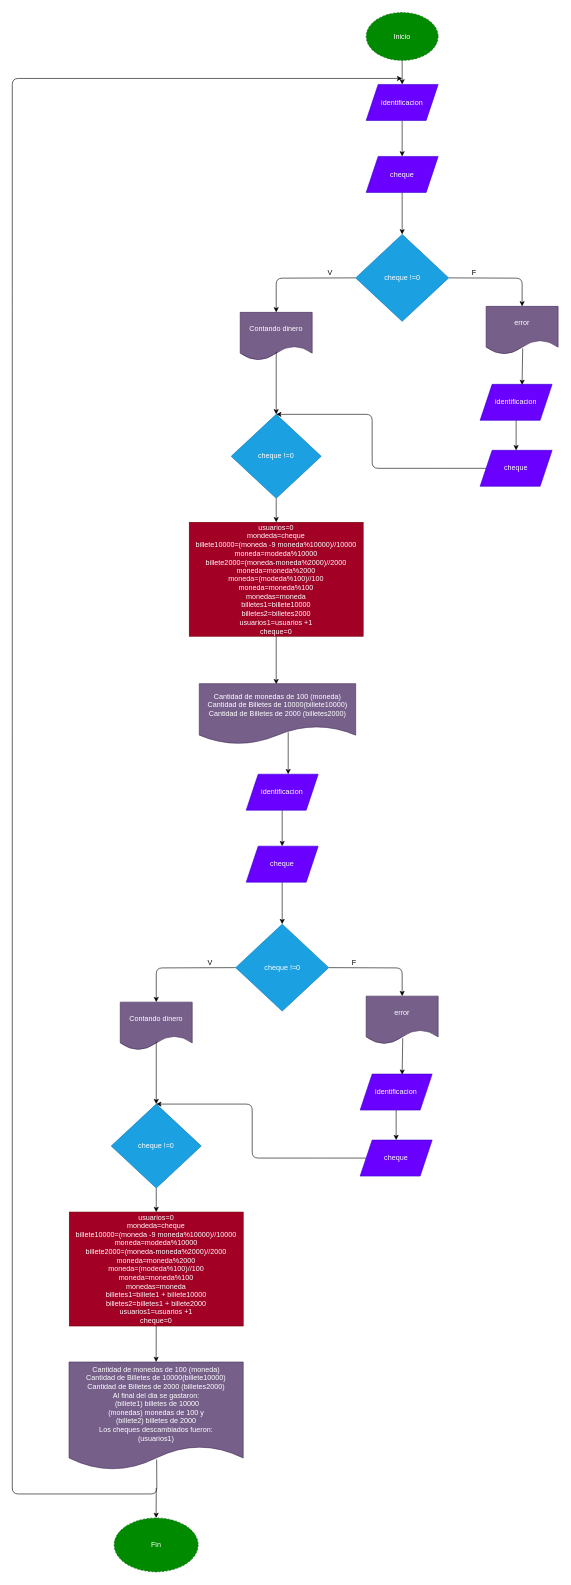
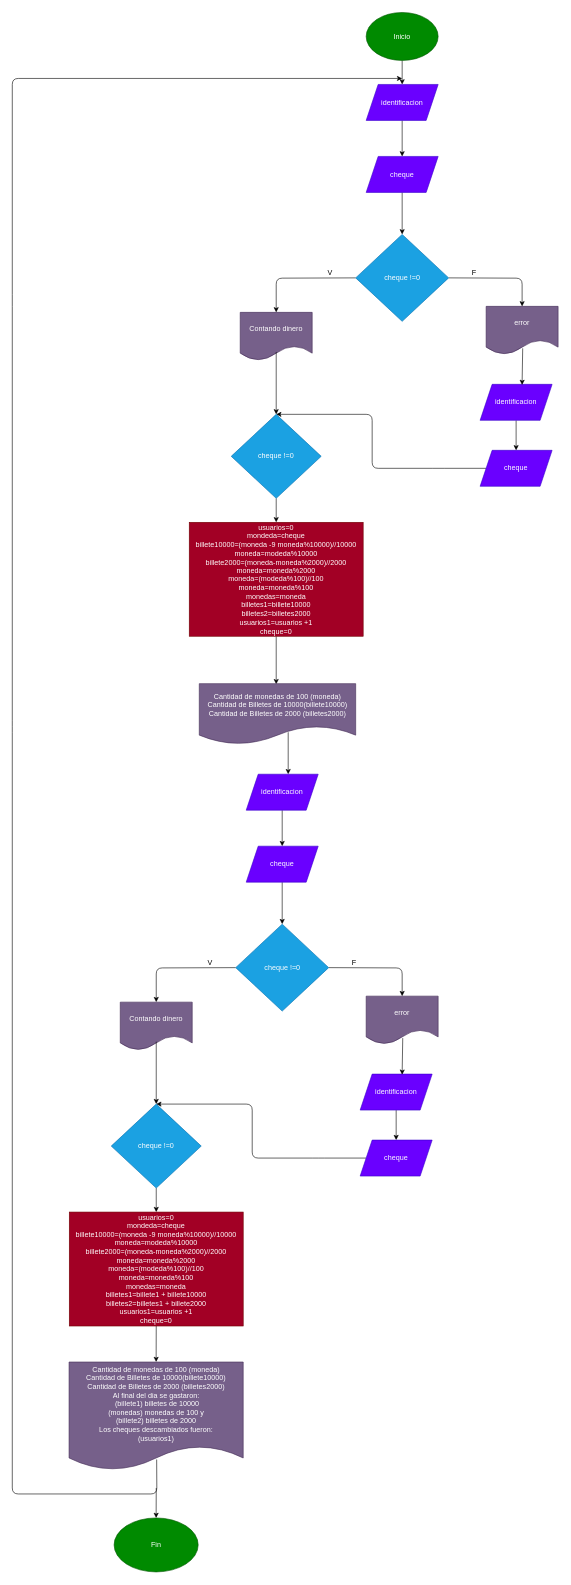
  <mxCell id="0" />
  <mxCell id="1" parent="0" />
  <mxCell id="2" style="edgeStyle=none;html=1;exitX=0.5;exitY=1;exitDx=0;exitDy=0;entryX=0.5;entryY=0;entryDx=0;entryDy=0;" parent="1" source="3" target="5" edge="1"><mxGeometry relative="1" as="geometry" /></mxCell>
- <mxCell id="3" value="Inicio" style="ellipse;whiteSpace=wrap;html=1;fillColor=#008a00;fontColor=#ffffff;strokeColor=#005700;dashed=1;" parent="1" vertex="1"><mxGeometry x="610" y="20" width="120" height="80" as="geometry" /></mxCell>
+ <mxCell id="3" value="Inicio" style="ellipse;whiteSpace=wrap;html=1;fillColor=#008a00;fontColor=#ffffff;strokeColor=#005700;" parent="1" vertex="1"><mxGeometry x="610" y="20" width="120" height="80" as="geometry" /></mxCell>
  <mxCell id="4" style="edgeStyle=none;html=1;exitX=0.5;exitY=1;exitDx=0;exitDy=0;" parent="1" source="5" edge="1"><mxGeometry relative="1" as="geometry"><mxPoint x="670" y="260" as="targetPoint" /></mxGeometry></mxCell>
  <mxCell id="5" value="identificacion" style="shape=parallelogram;perimeter=parallelogramPerimeter;whiteSpace=wrap;html=1;fixedSize=1;fillColor=#6a00ff;fontColor=#ffffff;strokeColor=#3700CC;" parent="1" vertex="1"><mxGeometry x="610" y="140" width="120" height="60" as="geometry" /></mxCell>
  <mxCell id="6" value="error" style="shape=document;whiteSpace=wrap;html=1;boundedLbl=1;fillColor=#76608a;fontColor=#ffffff;strokeColor=#432D57;" parent="1" vertex="1"><mxGeometry x="810" y="510" width="120" height="80" as="geometry" /></mxCell>
  <mxCell id="7" style="edgeStyle=none;html=1;exitX=0.5;exitY=1;exitDx=0;exitDy=0;entryX=0.5;entryY=0;entryDx=0;entryDy=0;" parent="1" source="8" target="19" edge="1"><mxGeometry relative="1" as="geometry" /></mxCell>
  <mxCell id="8" value="identificacion" style="shape=parallelogram;perimeter=parallelogramPerimeter;whiteSpace=wrap;html=1;fixedSize=1;fillColor=#6a00ff;fontColor=#ffffff;strokeColor=#3700CC;" parent="1" vertex="1"><mxGeometry x="800" y="640" width="120" height="60" as="geometry" /></mxCell>
  <mxCell id="9" value="" style="endArrow=classic;html=1;entryX=0.583;entryY=0.017;entryDx=0;entryDy=0;entryPerimeter=0;exitX=0.508;exitY=0.875;exitDx=0;exitDy=0;exitPerimeter=0;" parent="1" source="6" target="8" edge="1"><mxGeometry width="50" height="50" relative="1" as="geometry"><mxPoint x="710" y="550" as="sourcePoint" /><mxPoint x="760" y="500" as="targetPoint" /></mxGeometry></mxCell>
  <mxCell id="10" style="edgeStyle=none;html=1;exitX=0.5;exitY=1;exitDx=0;exitDy=0;entryX=0.5;entryY=0;entryDx=0;entryDy=0;" parent="1" source="11" target="14" edge="1"><mxGeometry relative="1" as="geometry" /></mxCell>
  <mxCell id="11" value="cheque" style="shape=parallelogram;perimeter=parallelogramPerimeter;whiteSpace=wrap;html=1;fixedSize=1;fillColor=#6a00ff;fontColor=#ffffff;strokeColor=#3700CC;" parent="1" vertex="1"><mxGeometry x="610" y="260" width="120" height="60" as="geometry" /></mxCell>
  <mxCell id="12" style="edgeStyle=none;html=1;exitX=0;exitY=0.5;exitDx=0;exitDy=0;" parent="1" source="14" edge="1"><mxGeometry relative="1" as="geometry"><mxPoint x="460" y="520" as="targetPoint" /><Array as="points"><mxPoint x="460" y="463" /></Array></mxGeometry></mxCell>
  <mxCell id="13" style="edgeStyle=none;html=1;exitX=1;exitY=0.5;exitDx=0;exitDy=0;" parent="1" source="14" edge="1"><mxGeometry relative="1" as="geometry"><mxPoint x="870" y="510" as="targetPoint" /><Array as="points"><mxPoint x="870" y="463" /></Array></mxGeometry></mxCell>
  <mxCell id="14" value="cheque !=0" style="rhombus;whiteSpace=wrap;html=1;fillColor=#1ba1e2;fontColor=#ffffff;strokeColor=#006EAF;" parent="1" vertex="1"><mxGeometry x="592.5" y="390" width="155" height="145" as="geometry" /></mxCell>
  <mxCell id="15" value="Contando dinero" style="shape=document;whiteSpace=wrap;html=1;boundedLbl=1;fillColor=#76608a;fontColor=#ffffff;strokeColor=#432D57;" parent="1" vertex="1"><mxGeometry x="400" y="520" width="120" height="80" as="geometry" /></mxCell>
  <mxCell id="16" value="V" style="text;html=1;strokeColor=none;fillColor=none;align=center;verticalAlign=middle;whiteSpace=wrap;rounded=0;" parent="1" vertex="1"><mxGeometry x="520" y="440" width="60" height="30" as="geometry" /></mxCell>
  <mxCell id="17" value="F" style="text;html=1;strokeColor=none;fillColor=none;align=center;verticalAlign=middle;whiteSpace=wrap;rounded=0;" parent="1" vertex="1"><mxGeometry x="760" y="440" width="60" height="30" as="geometry" /></mxCell>
  <mxCell id="18" style="edgeStyle=none;html=1;exitX=0;exitY=0.5;exitDx=0;exitDy=0;entryX=0.5;entryY=0;entryDx=0;entryDy=0;" parent="1" source="19" target="22" edge="1"><mxGeometry relative="1" as="geometry"><mxPoint x="560" y="500" as="targetPoint" /><Array as="points"><mxPoint x="730" y="780" /><mxPoint x="620" y="780" /><mxPoint x="620" y="690" /></Array></mxGeometry></mxCell>
  <mxCell id="19" value="cheque" style="shape=parallelogram;perimeter=parallelogramPerimeter;whiteSpace=wrap;html=1;fixedSize=1;fillColor=#6a00ff;fontColor=#ffffff;strokeColor=#3700CC;" parent="1" vertex="1"><mxGeometry x="800" y="750" width="120" height="60" as="geometry" /></mxCell>
  <mxCell id="20" value="" style="endArrow=classic;html=1;exitX=0.5;exitY=0.825;exitDx=0;exitDy=0;exitPerimeter=0;" parent="1" source="15" edge="1"><mxGeometry width="50" height="50" relative="1" as="geometry"><mxPoint x="460" y="650" as="sourcePoint" /><mxPoint x="460" y="690" as="targetPoint" /></mxGeometry></mxCell>
  <mxCell id="21" style="edgeStyle=none;html=1;exitX=0.5;exitY=1;exitDx=0;exitDy=0;entryX=0.5;entryY=0;entryDx=0;entryDy=0;" parent="1" source="22" target="24" edge="1"><mxGeometry relative="1" as="geometry" /></mxCell>
  <mxCell id="22" value="cheque !=0" style="rhombus;whiteSpace=wrap;html=1;fillColor=#1ba1e2;fontColor=#ffffff;strokeColor=#006EAF;" parent="1" vertex="1"><mxGeometry x="385" y="690" width="150" height="140" as="geometry" /></mxCell>
  <mxCell id="23" style="edgeStyle=none;html=1;exitX=0.5;exitY=1;exitDx=0;exitDy=0;" parent="1" source="24" edge="1"><mxGeometry relative="1" as="geometry"><mxPoint x="460" y="1140" as="targetPoint" /></mxGeometry></mxCell>
  <mxCell id="24" value="usuarios=0&lt;br&gt;mondeda=cheque&lt;br&gt;billete10000=(moneda -9 moneda%10000)//10000&lt;br&gt;moneda=modeda%10000&lt;br&gt;billete2000=(moneda-moneda%2000)//2000&lt;br&gt;moneda=moneda%2000&lt;br&gt;moneda=(modeda%100)//100&lt;br&gt;moneda=moneda%100&lt;br&gt;monedas=moneda&lt;br&gt;billetes1=billete10000&lt;br&gt;billetes2=billetes2000&lt;br&gt;usuarios1=usuarios +1&lt;br&gt;cheque=0" style="rounded=0;whiteSpace=wrap;html=1;fillColor=#a20025;fontColor=#ffffff;strokeColor=#6F0000;" parent="1" vertex="1"><mxGeometry x="315" y="870" width="290" height="190" as="geometry" /></mxCell>
  <mxCell id="25" value="Cantidad de monedas de 100 (moneda)&lt;br&gt;Cantidad de Billetes de 10000(billete10000)&lt;br&gt;Cantidad de Billetes de 2000 (billetes2000)" style="shape=document;whiteSpace=wrap;html=1;boundedLbl=1;fillColor=#76608a;fontColor=#ffffff;strokeColor=#432D57;" parent="1" vertex="1"><mxGeometry x="331.75" y="1139" width="260.75" height="101" as="geometry" /></mxCell>
  <mxCell id="26" value="" style="endArrow=classic;html=1;" parent="1" edge="1"><mxGeometry width="50" height="50" relative="1" as="geometry"><mxPoint x="480" y="1220" as="sourcePoint" /><mxPoint x="480" y="1290" as="targetPoint" /></mxGeometry></mxCell>
  <mxCell id="27" style="edgeStyle=none;html=1;exitX=0.5;exitY=1;exitDx=0;exitDy=0;" parent="1" source="28" edge="1"><mxGeometry relative="1" as="geometry"><mxPoint x="470" y="1410" as="targetPoint" /></mxGeometry></mxCell>
  <mxCell id="28" value="identificacion" style="shape=parallelogram;perimeter=parallelogramPerimeter;whiteSpace=wrap;html=1;fixedSize=1;fillColor=#6a00ff;fontColor=#ffffff;strokeColor=#3700CC;" parent="1" vertex="1"><mxGeometry x="410" y="1290" width="120" height="60" as="geometry" /></mxCell>
  <mxCell id="29" value="error" style="shape=document;whiteSpace=wrap;html=1;boundedLbl=1;fillColor=#76608a;fontColor=#ffffff;strokeColor=#432D57;" parent="1" vertex="1"><mxGeometry x="610" y="1660" width="120" height="80" as="geometry" /></mxCell>
  <mxCell id="30" style="edgeStyle=none;html=1;exitX=0.5;exitY=1;exitDx=0;exitDy=0;entryX=0.5;entryY=0;entryDx=0;entryDy=0;" parent="1" source="31" target="42" edge="1"><mxGeometry relative="1" as="geometry" /></mxCell>
  <mxCell id="31" value="identificacion" style="shape=parallelogram;perimeter=parallelogramPerimeter;whiteSpace=wrap;html=1;fixedSize=1;fillColor=#6a00ff;fontColor=#ffffff;strokeColor=#3700CC;" parent="1" vertex="1"><mxGeometry x="600" y="1790" width="120" height="60" as="geometry" /></mxCell>
  <mxCell id="32" value="" style="endArrow=classic;html=1;entryX=0.583;entryY=0.017;entryDx=0;entryDy=0;entryPerimeter=0;exitX=0.508;exitY=0.875;exitDx=0;exitDy=0;exitPerimeter=0;" parent="1" source="29" target="31" edge="1"><mxGeometry width="50" height="50" relative="1" as="geometry"><mxPoint x="510" y="1700" as="sourcePoint" /><mxPoint x="560" y="1650" as="targetPoint" /></mxGeometry></mxCell>
  <mxCell id="33" style="edgeStyle=none;html=1;exitX=0.5;exitY=1;exitDx=0;exitDy=0;entryX=0.5;entryY=0;entryDx=0;entryDy=0;" parent="1" source="34" target="37" edge="1"><mxGeometry relative="1" as="geometry" /></mxCell>
  <mxCell id="34" value="cheque" style="shape=parallelogram;perimeter=parallelogramPerimeter;whiteSpace=wrap;html=1;fixedSize=1;fillColor=#6a00ff;fontColor=#ffffff;strokeColor=#3700CC;" parent="1" vertex="1"><mxGeometry x="410" y="1410" width="120" height="60" as="geometry" /></mxCell>
  <mxCell id="35" style="edgeStyle=none;html=1;exitX=0;exitY=0.5;exitDx=0;exitDy=0;" parent="1" source="37" edge="1"><mxGeometry relative="1" as="geometry"><mxPoint x="260" y="1670" as="targetPoint" /><Array as="points"><mxPoint x="260" y="1613" /></Array></mxGeometry></mxCell>
  <mxCell id="36" style="edgeStyle=none;html=1;exitX=1;exitY=0.5;exitDx=0;exitDy=0;" parent="1" source="37" edge="1"><mxGeometry relative="1" as="geometry"><mxPoint x="670" y="1660" as="targetPoint" /><Array as="points"><mxPoint x="670" y="1613" /></Array></mxGeometry></mxCell>
  <mxCell id="37" value="cheque !=0" style="rhombus;whiteSpace=wrap;html=1;fillColor=#1ba1e2;fontColor=#ffffff;strokeColor=#006EAF;" parent="1" vertex="1"><mxGeometry x="392.5" y="1540" width="155" height="145" as="geometry" /></mxCell>
  <mxCell id="38" value="Contando dinero" style="shape=document;whiteSpace=wrap;html=1;boundedLbl=1;fillColor=#76608a;fontColor=#ffffff;strokeColor=#432D57;" parent="1" vertex="1"><mxGeometry x="200" y="1670" width="120" height="80" as="geometry" /></mxCell>
  <mxCell id="39" value="V" style="text;html=1;strokeColor=none;fillColor=none;align=center;verticalAlign=middle;whiteSpace=wrap;rounded=0;" parent="1" vertex="1"><mxGeometry x="320" y="1590" width="60" height="30" as="geometry" /></mxCell>
  <mxCell id="40" value="F" style="text;html=1;strokeColor=none;fillColor=none;align=center;verticalAlign=middle;whiteSpace=wrap;rounded=0;" parent="1" vertex="1"><mxGeometry x="560" y="1590" width="60" height="30" as="geometry" /></mxCell>
  <mxCell id="41" style="edgeStyle=none;html=1;exitX=0;exitY=0.5;exitDx=0;exitDy=0;entryX=0.5;entryY=0;entryDx=0;entryDy=0;" parent="1" source="42" target="45" edge="1"><mxGeometry relative="1" as="geometry"><Array as="points"><mxPoint x="530" y="1930" /><mxPoint x="420" y="1930" /><mxPoint x="420" y="1840" /></Array></mxGeometry></mxCell>
  <mxCell id="42" value="cheque" style="shape=parallelogram;perimeter=parallelogramPerimeter;whiteSpace=wrap;html=1;fixedSize=1;fillColor=#6a00ff;fontColor=#ffffff;strokeColor=#3700CC;" parent="1" vertex="1"><mxGeometry x="600" y="1900" width="120" height="60" as="geometry" /></mxCell>
  <mxCell id="43" value="" style="endArrow=classic;html=1;exitX=0.5;exitY=0.825;exitDx=0;exitDy=0;exitPerimeter=0;" parent="1" source="38" edge="1"><mxGeometry width="50" height="50" relative="1" as="geometry"><mxPoint x="260" y="1800" as="sourcePoint" /><mxPoint x="260" y="1840" as="targetPoint" /></mxGeometry></mxCell>
  <mxCell id="44" style="edgeStyle=none;html=1;exitX=0.5;exitY=1;exitDx=0;exitDy=0;entryX=0.5;entryY=0;entryDx=0;entryDy=0;" parent="1" source="45" target="47" edge="1"><mxGeometry relative="1" as="geometry" /></mxCell>
  <mxCell id="45" value="cheque !=0" style="rhombus;whiteSpace=wrap;html=1;fillColor=#1ba1e2;fontColor=#ffffff;strokeColor=#006EAF;" parent="1" vertex="1"><mxGeometry x="185" y="1840" width="150" height="140" as="geometry" /></mxCell>
  <mxCell id="46" style="edgeStyle=none;html=1;exitX=0.5;exitY=1;exitDx=0;exitDy=0;entryX=0.5;entryY=0;entryDx=0;entryDy=0;" parent="1" source="47" target="48" edge="1"><mxGeometry relative="1" as="geometry" /></mxCell>
  <mxCell id="47" value="usuarios=0&lt;br&gt;mondeda=cheque&lt;br&gt;billete10000=(moneda -9 moneda%10000)//10000&lt;br&gt;moneda=modeda%10000&lt;br&gt;billete2000=(moneda-moneda%2000)//2000&lt;br&gt;moneda=moneda%2000&lt;br&gt;moneda=(modeda%100)//100&lt;br&gt;moneda=moneda%100&lt;br&gt;monedas=moneda&lt;br&gt;billetes1=billete1 + billete10000&lt;br&gt;billetes2=billetes1 + billete2000&lt;br&gt;usuarios1=usuarios +1&lt;br&gt;cheque=0" style="rounded=0;whiteSpace=wrap;html=1;fillColor=#a20025;fontColor=#ffffff;strokeColor=#6F0000;" parent="1" vertex="1"><mxGeometry x="115" y="2020" width="290" height="190" as="geometry" /></mxCell>
  <mxCell id="48" value="Cantidad de monedas de 100 (moneda)&lt;br&gt;Cantidad de Billetes de 10000(billete10000)&lt;br&gt;Cantidad de Billetes de 2000 (billetes2000)&lt;br&gt;Al final del dia se gastaron:&lt;br&gt;&amp;nbsp;(billete1) billetes de 10000&lt;br&gt;(monedas) monedas de 100 y&lt;br&gt;(billete2) billetes de 2000&lt;br&gt;Los cheques descambiados fueron:&lt;br&gt;(usuarios1)" style="shape=document;whiteSpace=wrap;html=1;boundedLbl=1;fillColor=#76608a;fontColor=#ffffff;strokeColor=#432D57;size=0.222;" parent="1" vertex="1"><mxGeometry x="114.63" y="2270" width="290.37" height="180" as="geometry" /></mxCell>
  <mxCell id="49" value="" style="endArrow=classic;html=1;exitX=0.503;exitY=0.903;exitDx=0;exitDy=0;exitPerimeter=0;" parent="1" source="48" edge="1"><mxGeometry width="50" height="50" relative="1" as="geometry"><mxPoint x="210" y="2510" as="sourcePoint" /><mxPoint x="670" y="130" as="targetPoint" /><Array as="points"><mxPoint x="261" y="2490" /><mxPoint x="20" y="2490" /><mxPoint x="20" y="1210" /><mxPoint x="20" y="500" /><mxPoint x="20" y="130" /></Array></mxGeometry></mxCell>
- <mxCell id="50" value="Fin" style="ellipse;whiteSpace=wrap;html=1;fillColor=#008a00;fontColor=#ffffff;strokeColor=#005700;dashed=1;" parent="1" vertex="1"><mxGeometry x="189.73" y="2530" width="140.18" height="90" as="geometry" /></mxCell>
+ <mxCell id="50" value="Fin" style="ellipse;whiteSpace=wrap;html=1;fillColor=#008a00;fontColor=#ffffff;strokeColor=#005700;" parent="1" vertex="1"><mxGeometry x="189.73" y="2530" width="140.18" height="90" as="geometry" /></mxCell>
  <mxCell id="51" value="" style="endArrow=classic;html=1;entryX=0.5;entryY=0;entryDx=0;entryDy=0;" parent="1" target="50" edge="1"><mxGeometry width="50" height="50" relative="1" as="geometry"><mxPoint x="260" y="2480" as="sourcePoint" /><mxPoint x="230" y="2470" as="targetPoint" /></mxGeometry></mxCell>
